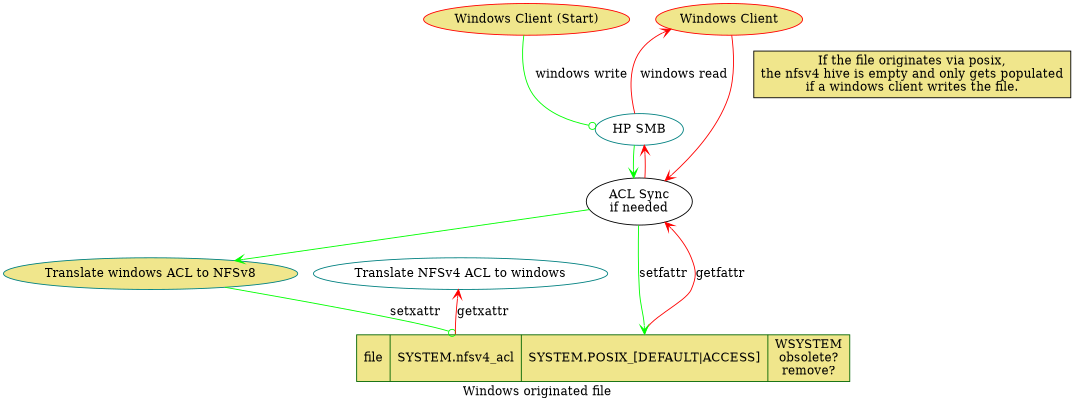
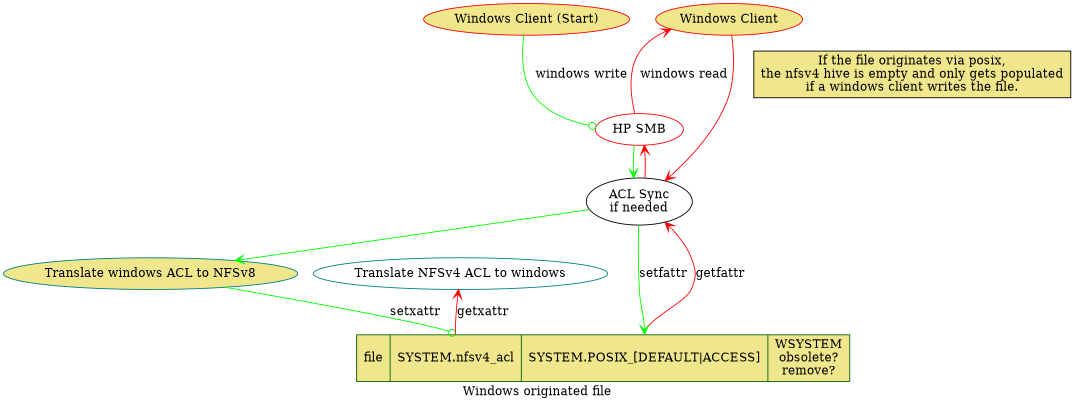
  digraph {
    label="Windows originated file"
    node [color=red fillcolor=khaki style=filled]
    edge [arrowhead=vee color=green]
    n1 [label="Windows Client (Start)"]
    n2 [label="Windows Client"]
    n3 [color=teal label="Translate windows ACL to NFSv8"]
    n4 [color=teal fillcolor=white label="Translate NFSv4 ACL to windows"]
    n5 [color=darkgreen label="<f0>file |<f1> SYSTEM.nfsv4_acl|<f2> SYSTEM.POSIX_[DEFAULT\|ACCESS]|<f3> WSYSTEM\nobsolete?\nremove?" shape=record]
-   n6 [color=teal fillcolor=white label="HP SMB"]
+   n6 [fillcolor=white label="HP SMB"]
    n7 [color=black fillcolor=white label="ACL Sync\nif needed"]
    n8 [color=black label="If the file originates via posix,\nthe nfsv4 hive is empty and only gets populated\nif a windows client writes the file." shape=box]
    subgraph sub_1 {
      rank=min
      n1
      n2
    }
    subgraph sub_2 {
      rank=same
      n3
      n4
    }
    subgraph sub_3 {
      rank=max
      n5
    }
    n1 -> n6 [arrowhead=odot label="windows write"]
    n2 -> n7 [color=red]
    n3 -> n5 [arrowhead=odot headport=f1 label=setxattr]
    n5 -> n4 [color=red label=getxattr tailport=f1]
    n5 -> n7 [color=red label=getfattr tailport=f2]
    n6 -> n2 [color=red label="windows read"]
    n6 -> n7
    n7 -> n3
    n7 -> n5 [headport=f2 label=setfattr]
    n7 -> n6 [color=red]
  }
